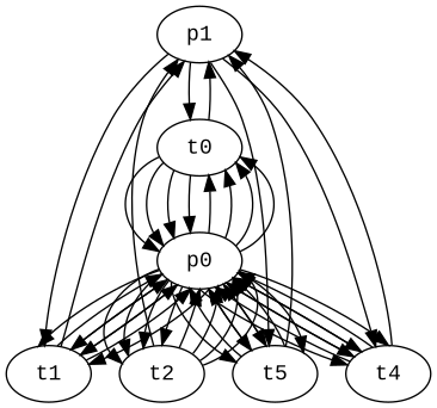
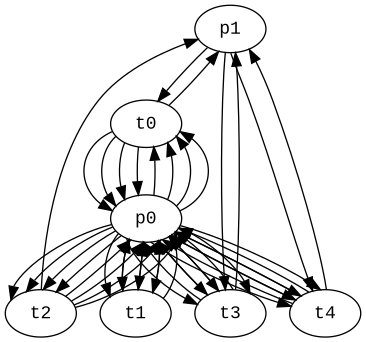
  digraph {
    fontname="Liberation Mono"
    node [fontname="Liberation Mono"]
    edge [fontname="Liberation Mono"]
    p1
    t0
    t1
-   t3 [label=t5]
+   t3
    t4
    p0
    t2
    p1 -> t0
-   p1 -> t1
    p1 -> t3
    p1 -> t4
    t0 -> p1
    t0 -> p0
    t0 -> p0
    t0 -> p0
    t0 -> p0
-   t1 -> p1
    t1 -> p0
    t1 -> p0
    t1 -> p0
    t1 -> p0
    t3 -> p1
    t3 -> p0
    t3 -> p0
    t3 -> p0
    t3 -> p0
    t4 -> p1
    t4 -> p0
    t4 -> p0
    t4 -> p0
    t4 -> p0
    p0 -> t0
    p0 -> t0
    p0 -> t0
    p0 -> t0
    p0 -> t1
    p0 -> t1
    p0 -> t1
    p0 -> t1
    p0 -> t3
    p0 -> t3
    p0 -> t3
    p0 -> t3
    p0 -> t4
    p0 -> t4
    p0 -> t4
    p0 -> t4
    p0 -> t2
    p0 -> t2
    p0 -> t2
    p0 -> t2
    t2 -> p1
    t2 -> p0
    t2 -> p0
    t2 -> p0
    t2 -> p0
  }
